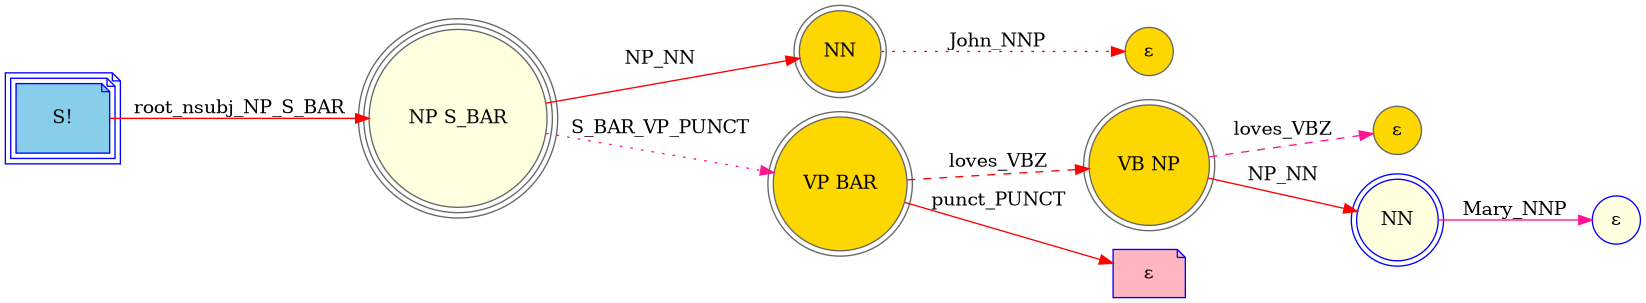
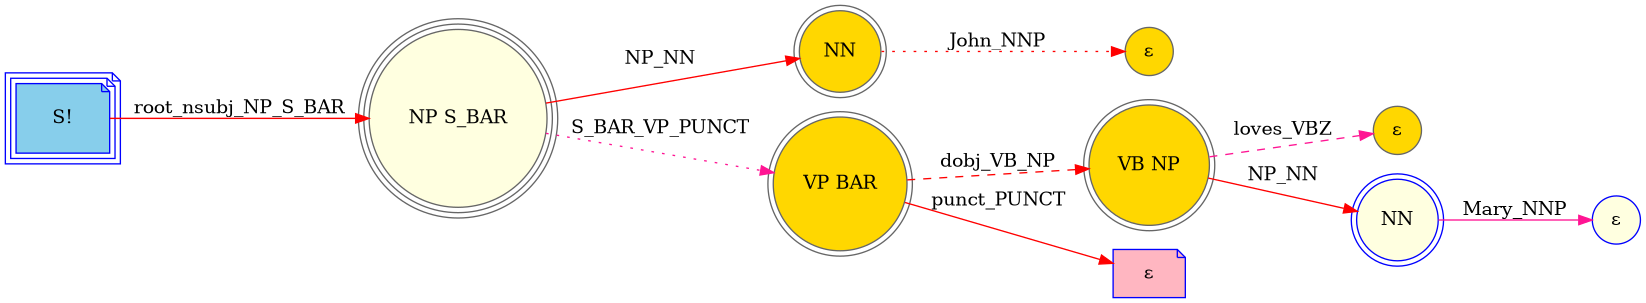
  digraph {
    rankdir=LR
    node [color=gray40 fillcolor=gold shape=circle style=filled]
    edge [color=red style=solid]
    n1 [color=blue fillcolor=skyblue label="S!" peripheries=3 shape=note]
    n2 [fillcolor=lightyellow label="NP S_BAR" peripheries=3]
    n3 [label=NN peripheries=2]
    n4 [label="VP BAR" peripheries=2]
    n5 [label="ε"]
    n6 [label="VB NP" peripheries=2]
    n7 [color=blue fillcolor=lightpink label="ε" shape=note]
    n8 [label="ε"]
    n9 [color=blue fillcolor=lightyellow label=NN peripheries=2]
    n10 [color=blue fillcolor=lightyellow label="ε"]
    n1 -> n2 [label=root_nsubj_NP_S_BAR]
    n2 -> n3 [label=NP_NN]
    n2 -> n4 [color=deeppink label=S_BAR_VP_PUNCT style=dotted]
    n3 -> n5 [label=John_NNP style=dotted]
-   n4 -> n6 [label=loves_VBZ style=dashed]
+   n4 -> n6 [label=dobj_VB_NP style=dashed]
    n4 -> n7 [label=punct_PUNCT]
    n6 -> n8 [color=deeppink label=loves_VBZ style=dashed]
    n6 -> n9 [label=NP_NN]
    n9 -> n10 [color=deeppink label=Mary_NNP]
  }
